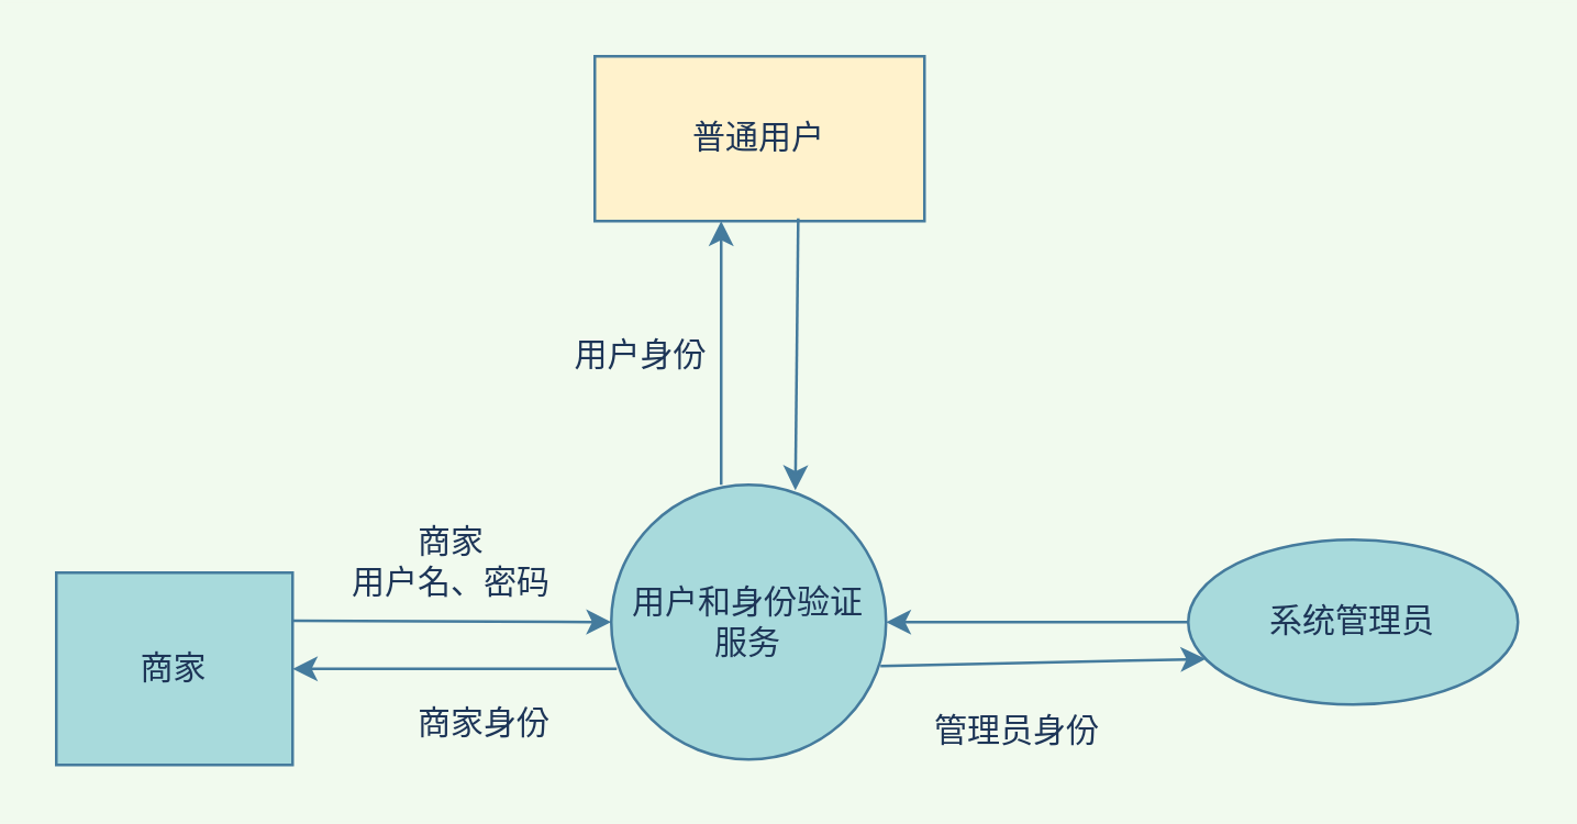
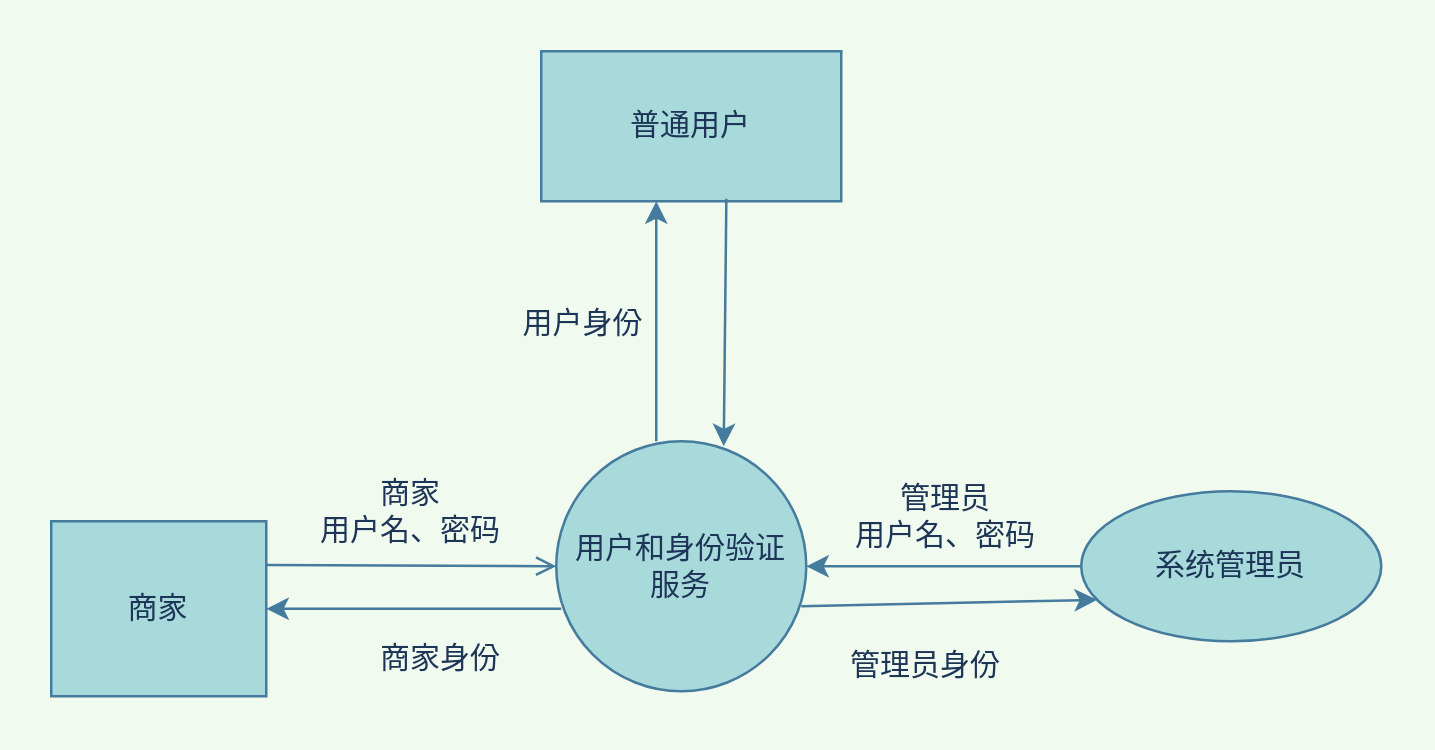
  <mxCell id="0" />
  <mxCell id="1" parent="0" />
- <mxCell id="2" value="普通用户" style="whiteSpace=wrap;html=1;fillColor=#fff2cc;strokeColor=#457B9D;fontColor=#1D3557;" vertex="1" parent="1"><mxGeometry x="216" y="20" width="120" height="60" as="geometry" /></mxCell>
+ <mxCell id="2" value="普通用户" style="whiteSpace=wrap;html=1;fillColor=#A8DADC;strokeColor=#457B9D;fontColor=#1D3557;" vertex="1" parent="1"><mxGeometry x="216" y="20" width="120" height="60" as="geometry" /></mxCell>
  <mxCell id="3" value="商家" style="whiteSpace=wrap;html=1;fillColor=#A8DADC;strokeColor=#457B9D;fontColor=#1D3557;" vertex="1" parent="1"><mxGeometry x="20" y="208" width="86" height="70" as="geometry" /></mxCell>
  <mxCell id="4" style="edgeStyle=orthogonalEdgeStyle;orthogonalLoop=1;jettySize=auto;html=1;entryX=1;entryY=0.5;entryDx=0;entryDy=0;strokeColor=#457B9D;fontColor=#1D3557;labelBackgroundColor=#F1FAEE;" edge="1" parent="1" source="5" target="6"><mxGeometry relative="1" as="geometry" /></mxCell>
  <mxCell id="5" value="系统管理员" style="ellipse;whiteSpace=wrap;html=1;fillColor=#A8DADC;strokeColor=#457B9D;fontColor=#1D3557;" vertex="1" parent="1"><mxGeometry x="432" y="196" width="120" height="60" as="geometry" /></mxCell>
  <mxCell id="6" value="&lt;div&gt;用户和身份验证&lt;/div&gt;&lt;div&gt;服务&lt;/div&gt;" style="ellipse;whiteSpace=wrap;html=1;aspect=fixed;fillColor=#A8DADC;strokeColor=#457B9D;fontColor=#1D3557;" vertex="1" parent="1"><mxGeometry x="222" y="176" width="100" height="100" as="geometry" /></mxCell>
- <mxCell id="7" value="" style="endArrow=classic;html=1;strokeColor=#457B9D;fillColor=#A8DADC;fontColor=#1D3557;exitX=1;exitY=0.25;exitDx=0;exitDy=0;labelBackgroundColor=#F1FAEE;" edge="1" parent="1" source="3" target="6"><mxGeometry width="50" height="50" relative="1" as="geometry"><mxPoint x="266" y="370" as="sourcePoint" /><mxPoint x="316" y="320" as="targetPoint" /></mxGeometry></mxCell>
+ <mxCell id="7" value="" style="endArrow=open;html=1;strokeColor=#457B9D;fillColor=#A8DADC;fontColor=#1D3557;exitX=1;exitY=0.25;exitDx=0;exitDy=0;labelBackgroundColor=#F1FAEE;" edge="1" parent="1" source="3" target="6"><mxGeometry width="50" height="50" relative="1" as="geometry"><mxPoint x="266" y="370" as="sourcePoint" /><mxPoint x="316" y="320" as="targetPoint" /></mxGeometry></mxCell>
  <mxCell id="8" value="" style="endArrow=classic;html=1;strokeColor=#457B9D;fillColor=#A8DADC;fontColor=#1D3557;entryX=1;entryY=0.5;entryDx=0;entryDy=0;labelBackgroundColor=#F1FAEE;" edge="1" parent="1" target="3"><mxGeometry width="50" height="50" relative="1" as="geometry"><mxPoint x="224" y="243" as="sourcePoint" /><mxPoint x="316" y="320" as="targetPoint" /></mxGeometry></mxCell>
  <mxCell id="9" value="商家身份" style="text;html=1;strokeColor=none;fillColor=none;align=center;verticalAlign=middle;whiteSpace=wrap;rounded=0;fontColor=#1D3557;" vertex="1" parent="1"><mxGeometry x="147" y="254" width="58" height="18" as="geometry" /></mxCell>
  <mxCell id="10" value="" style="endArrow=classic;html=1;strokeColor=#457B9D;fillColor=#A8DADC;fontColor=#1D3557;labelBackgroundColor=#F1FAEE;" edge="1" parent="1"><mxGeometry width="50" height="50" relative="1" as="geometry"><mxPoint x="262" y="176" as="sourcePoint" /><mxPoint x="262" y="80" as="targetPoint" /></mxGeometry></mxCell>
  <mxCell id="11" value="" style="endArrow=classic;html=1;strokeColor=#457B9D;fillColor=#A8DADC;fontColor=#1D3557;exitX=0.617;exitY=0.983;exitDx=0;exitDy=0;exitPerimeter=0;entryX=0.67;entryY=0.02;entryDx=0;entryDy=0;entryPerimeter=0;labelBackgroundColor=#F1FAEE;" edge="1" parent="1" source="2" target="6"><mxGeometry width="50" height="50" relative="1" as="geometry"><mxPoint x="266" y="370" as="sourcePoint" /><mxPoint x="316" y="320" as="targetPoint" /></mxGeometry></mxCell>
  <mxCell id="12" value="用户身份" style="text;html=1;strokeColor=none;fillColor=none;align=center;verticalAlign=middle;whiteSpace=wrap;rounded=0;fontColor=#1D3557;" vertex="1" parent="1"><mxGeometry x="204" y="120" width="58" height="18" as="geometry" /></mxCell>
+ <mxCell id="13" value="&lt;div&gt;管理员&lt;/div&gt;&lt;div&gt;用户名、密码&lt;/div&gt;" style="text;html=1;strokeColor=none;fillColor=none;align=center;verticalAlign=middle;whiteSpace=wrap;rounded=0;fontColor=#1D3557;" vertex="1" parent="1"><mxGeometry x="336" y="196" width="84" height="20" as="geometry" /></mxCell>
  <mxCell id="14" value="" style="endArrow=classic;html=1;strokeColor=#457B9D;fillColor=#A8DADC;fontColor=#1D3557;entryX=0;entryY=0.75;entryDx=0;entryDy=0;exitX=0.98;exitY=0.66;exitDx=0;exitDy=0;exitPerimeter=0;labelBackgroundColor=#F1FAEE;" edge="1" parent="1" source="6" target="5"><mxGeometry width="50" height="50" relative="1" as="geometry"><mxPoint x="324" y="240" as="sourcePoint" /><mxPoint x="316" y="320" as="targetPoint" /></mxGeometry></mxCell>
  <mxCell id="15" value="&lt;div&gt;管理员身份&lt;br&gt;&lt;/div&gt;" style="text;html=1;strokeColor=none;fillColor=none;align=center;verticalAlign=middle;whiteSpace=wrap;rounded=0;fontColor=#1D3557;" vertex="1" parent="1"><mxGeometry x="328" y="256" width="84" height="20" as="geometry" /></mxCell>
  <mxCell id="16" value="&lt;div&gt;商家 &lt;br&gt;&lt;/div&gt;&lt;div&gt;用户名、密码&lt;/div&gt;" style="text;html=1;strokeColor=none;fillColor=none;align=center;verticalAlign=middle;whiteSpace=wrap;rounded=0;fontColor=#1D3557;" vertex="1" parent="1"><mxGeometry x="122" y="194" width="84" height="20" as="geometry" /></mxCell>
